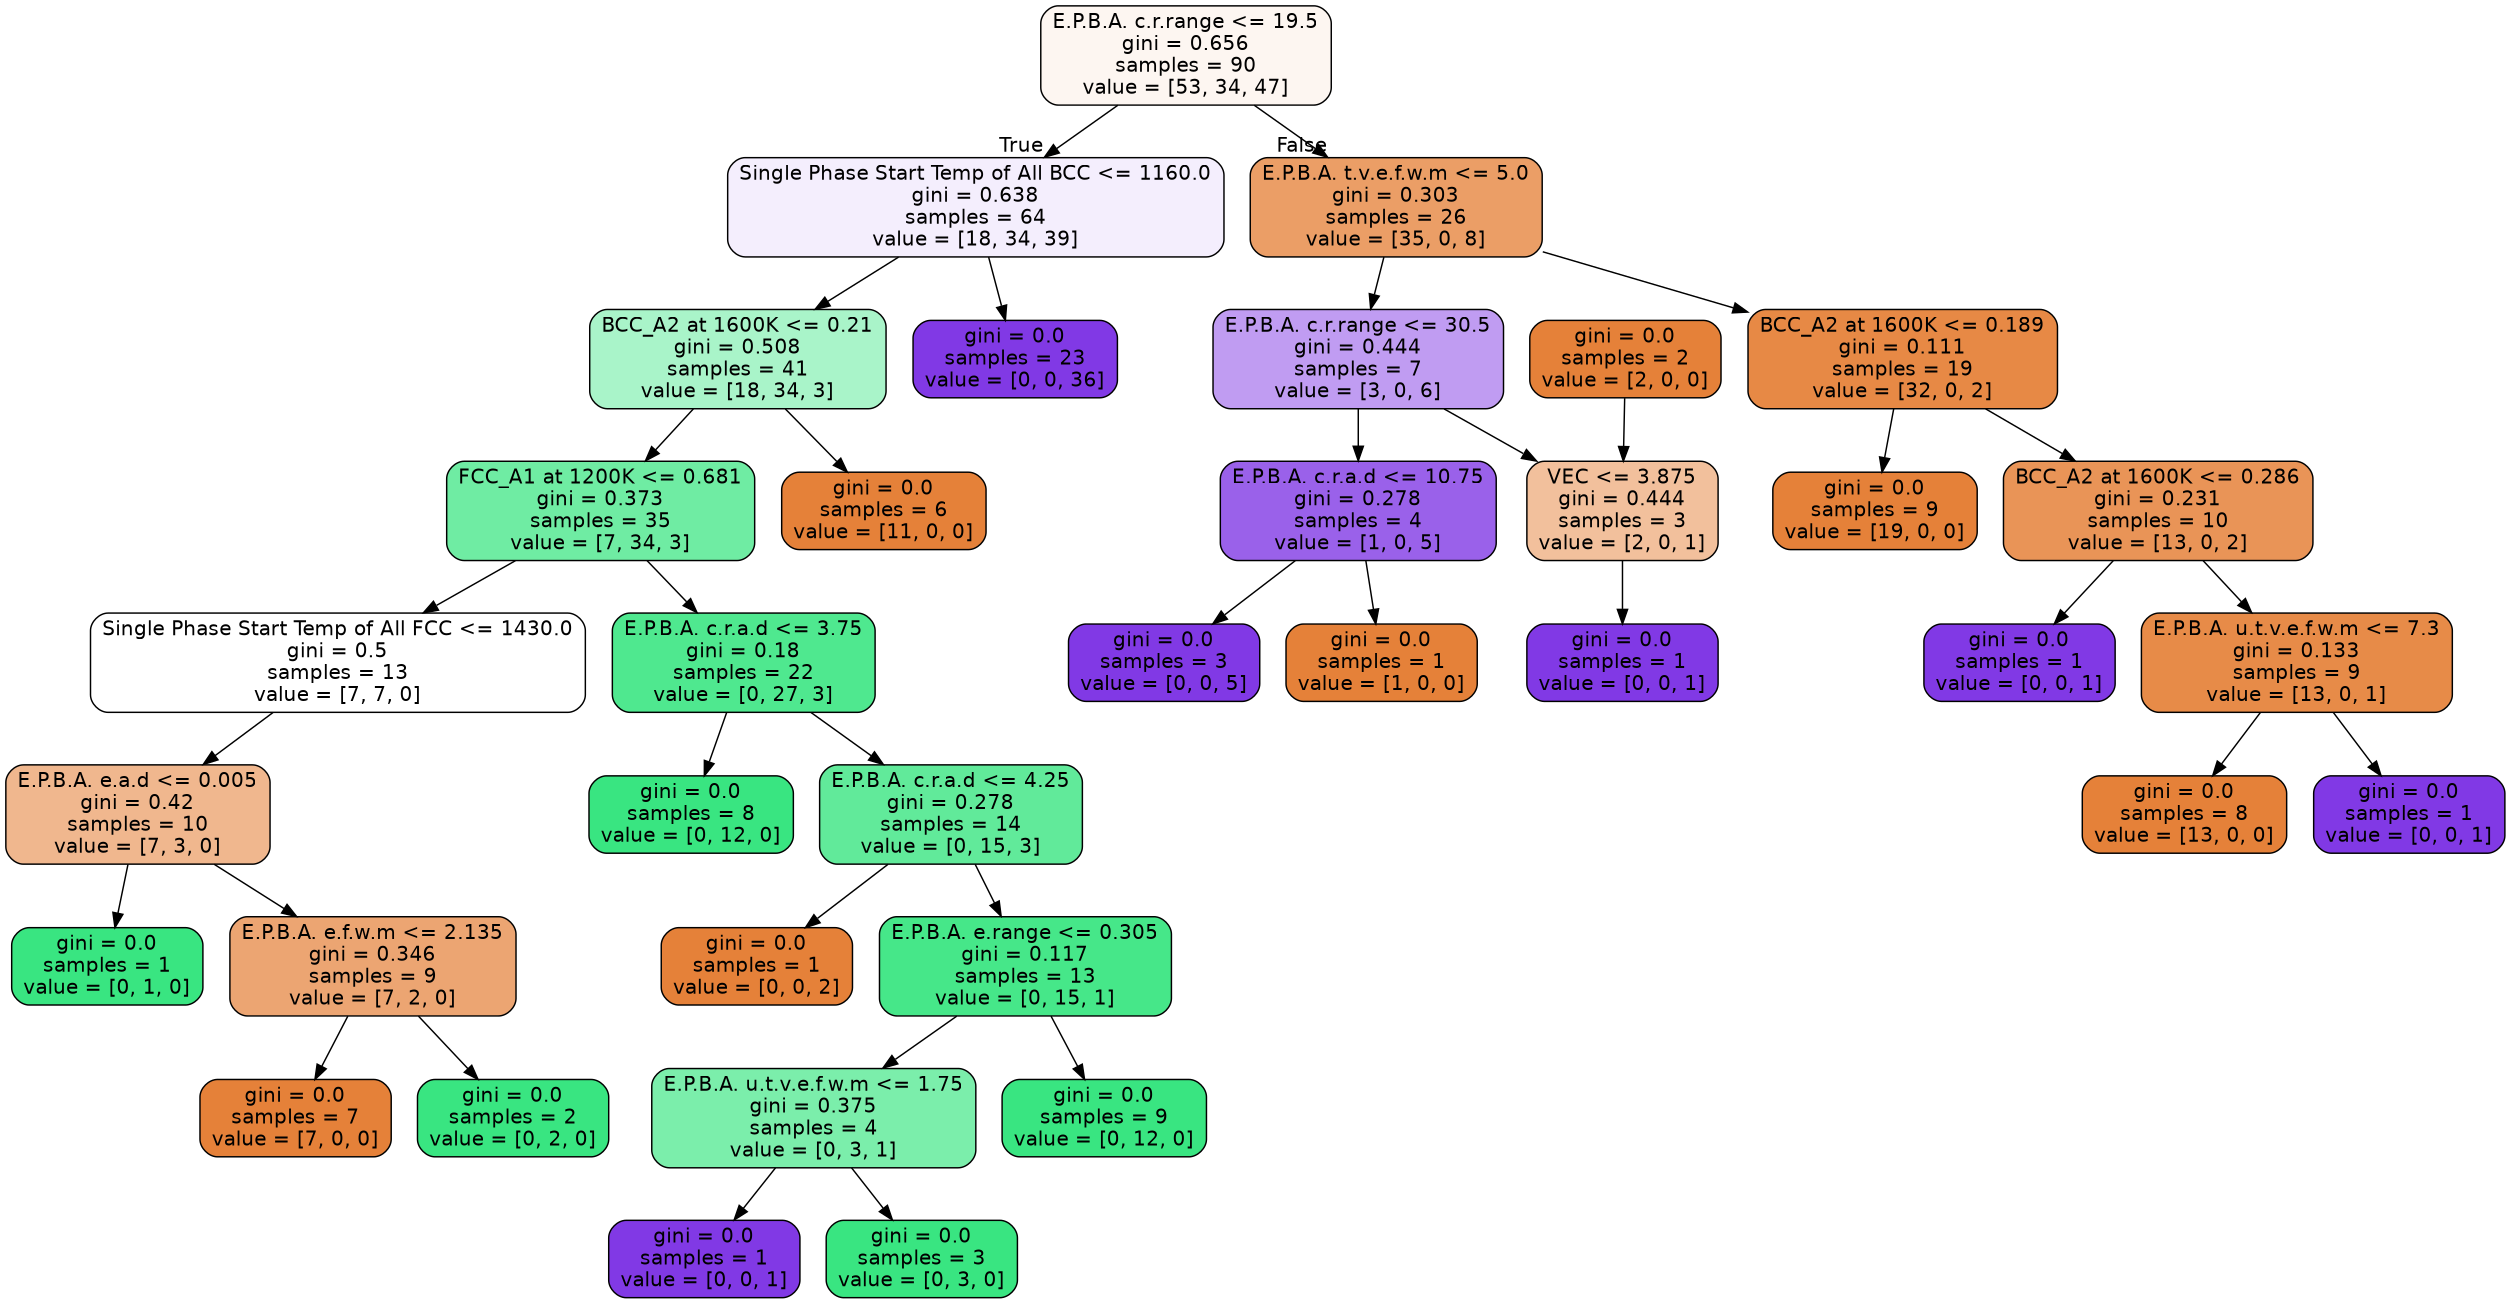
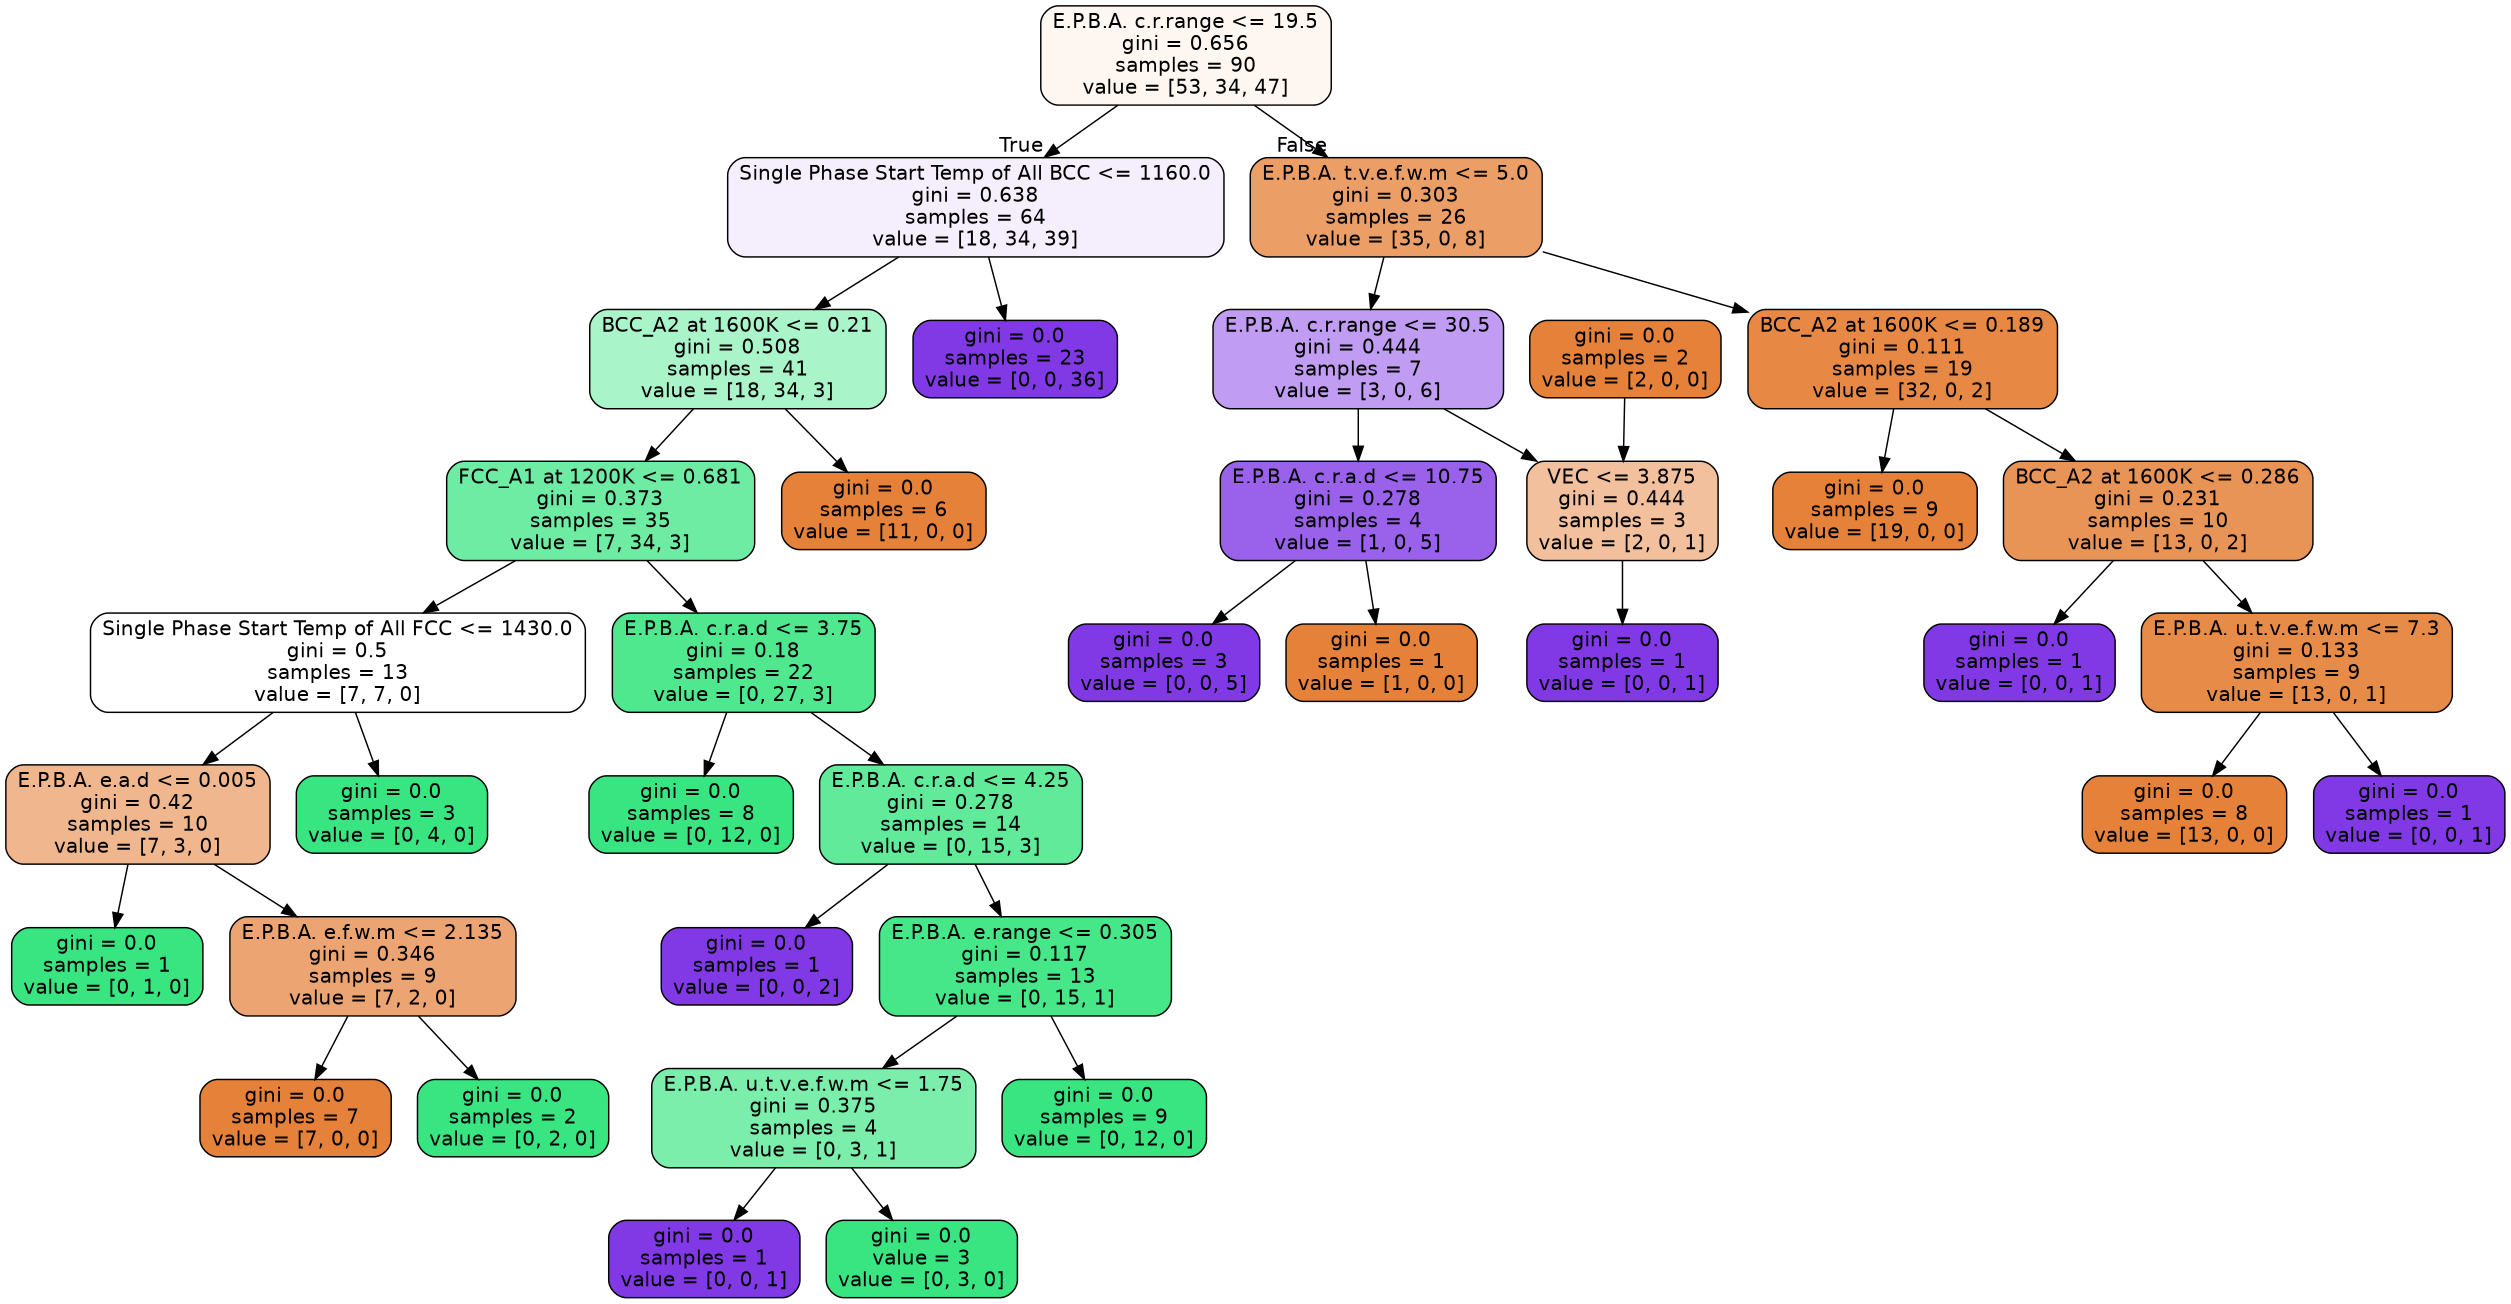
  digraph {
    node [color=black fillcolor="#8139e5" fontname=helvetica shape=box style="filled, rounded"]
    edge [fontname=helvetica]
    n1 [fillcolor="#fdf6f1" label="E.P.B.A. c.r.range <= 19.5\ngini = 0.656\nsamples = 90\nvalue = [53, 34, 47]"]
    n2 [fillcolor="#f4eefd" label="Single Phase Start Temp of All BCC <= 1160.0\ngini = 0.638\nsamples = 64\nvalue = [18, 34, 39]"]
    n3 [fillcolor="#eb9e66" label="E.P.B.A. t.v.e.f.w.m <= 5.0\ngini = 0.303\nsamples = 26\nvalue = [35, 0, 8]"]
    n4 [fillcolor="#a9f4c9" label="BCC_A2 at 1600K <= 0.21\ngini = 0.508\nsamples = 41\nvalue = [18, 34, 3]"]
    n5 [label="gini = 0.0\nsamples = 23\nvalue = [0, 0, 36]"]
    n6 [fillcolor="#c09cf2" label="E.P.B.A. c.r.range <= 30.5\ngini = 0.444\nsamples = 7\nvalue = [3, 0, 6]"]
    n7 [fillcolor="#e78945" label="BCC_A2 at 1600K <= 0.189\ngini = 0.111\nsamples = 19\nvalue = [32, 0, 2]"]
    n8 [fillcolor="#6feca3" label="FCC_A1 at 1200K <= 0.681\ngini = 0.373\nsamples = 35\nvalue = [7, 34, 3]"]
    n9 [fillcolor="#e58139" label="gini = 0.0\nsamples = 6\nvalue = [11, 0, 0]"]
    n10 [fillcolor="#ffffff" label="Single Phase Start Temp of All FCC <= 1430.0\ngini = 0.5\nsamples = 13\nvalue = [7, 7, 0]"]
    n11 [fillcolor="#4fe88f" label="E.P.B.A. c.r.a.d <= 3.75\ngini = 0.18\nsamples = 22\nvalue = [0, 27, 3]"]
    n12 [fillcolor="#f0b78e" label="E.P.B.A. e.a.d <= 0.005\ngini = 0.42\nsamples = 10\nvalue = [7, 3, 0]"]
+   n13 [fillcolor="#39e581" label="gini = 0.0\nsamples = 3\nvalue = [0, 4, 0]"]
    n14 [fillcolor="#39e581" label="gini = 0.0\nsamples = 8\nvalue = [0, 12, 0]"]
    n15 [fillcolor="#61ea9a" label="E.P.B.A. c.r.a.d <= 4.25\ngini = 0.278\nsamples = 14\nvalue = [0, 15, 3]"]
    n16 [fillcolor="#39e581" label="gini = 0.0\nsamples = 1\nvalue = [0, 1, 0]"]
    n17 [fillcolor="#eca572" label="E.P.B.A. e.f.w.m <= 2.135\ngini = 0.346\nsamples = 9\nvalue = [7, 2, 0]"]
    n18 [fillcolor="#e58139" label="gini = 0.0\nsamples = 7\nvalue = [7, 0, 0]"]
    n19 [fillcolor="#39e581" label="gini = 0.0\nsamples = 2\nvalue = [0, 2, 0]"]
-   n20 [fillcolor="#e58139" label="gini = 0.0\nsamples = 1\nvalue = [0, 0, 2]"]
+   n20 [label="gini = 0.0\nsamples = 1\nvalue = [0, 0, 2]"]
    n21 [fillcolor="#46e789" label="E.P.B.A. e.range <= 0.305\ngini = 0.117\nsamples = 13\nvalue = [0, 15, 1]"]
    n22 [fillcolor="#7beeab" label="E.P.B.A. u.t.v.e.f.w.m <= 1.75\ngini = 0.375\nsamples = 4\nvalue = [0, 3, 1]"]
    n23 [fillcolor="#39e581" label="gini = 0.0\nsamples = 9\nvalue = [0, 12, 0]"]
    n24 [label="gini = 0.0\nsamples = 1\nvalue = [0, 0, 1]"]
-   n25 [fillcolor="#39e581" label="gini = 0.0\nsamples = 3\nvalue = [0, 3, 0]"]
+   n25 [fillcolor="#39e581" label="gini = 0.0\nvalue = 3\nvalue = [0, 3, 0]"]
    n26 [fillcolor="#9a61ea" label="E.P.B.A. c.r.a.d <= 10.75\ngini = 0.278\nsamples = 4\nvalue = [1, 0, 5]"]
    n27 [fillcolor="#f2c09c" label="VEC <= 3.875\ngini = 0.444\nsamples = 3\nvalue = [2, 0, 1]"]
    n28 [fillcolor="#e58139" label="gini = 0.0\nsamples = 9\nvalue = [19, 0, 0]"]
    n29 [fillcolor="#e99457" label="BCC_A2 at 1600K <= 0.286\ngini = 0.231\nsamples = 10\nvalue = [13, 0, 2]"]
    n30 [label="gini = 0.0\nsamples = 3\nvalue = [0, 0, 5]"]
    n31 [fillcolor="#e58139" label="gini = 0.0\nsamples = 1\nvalue = [1, 0, 0]"]
    n32 [label="gini = 0.0\nsamples = 1\nvalue = [0, 0, 1]"]
    n33 [fillcolor="#e58139" label="gini = 0.0\nsamples = 2\nvalue = [2, 0, 0]"]
    n34 [label="gini = 0.0\nsamples = 1\nvalue = [0, 0, 1]"]
    n35 [fillcolor="#e78b48" label="E.P.B.A. u.t.v.e.f.w.m <= 7.3\ngini = 0.133\nsamples = 9\nvalue = [13, 0, 1]"]
    n36 [fillcolor="#e58139" label="gini = 0.0\nsamples = 8\nvalue = [13, 0, 0]"]
    n37 [label="gini = 0.0\nsamples = 1\nvalue = [0, 0, 1]"]
    n1 -> n2 [headlabel=True labelangle=45 labeldistance=2.5]
    n1 -> n3 [headlabel=False labelangle=-45 labeldistance=2.5]
    n2 -> n4
    n2 -> n5
    n3 -> n6
    n3 -> n7
    n4 -> n8
    n4 -> n9
    n6 -> n26
    n6 -> n27
    n7 -> n28
    n7 -> n29
    n8 -> n10
    n8 -> n11
    n10 -> n12
+   n10 -> n13
    n11 -> n14
    n11 -> n15
    n12 -> n16
    n12 -> n17
    n15 -> n20
    n15 -> n21
    n17 -> n18
    n17 -> n19
    n21 -> n22
    n21 -> n23
    n22 -> n24
    n22 -> n25
    n26 -> n30
    n26 -> n31
    n27 -> n32
    n29 -> n34
    n29 -> n35
    n33 -> n27
    n35 -> n36
    n35 -> n37
  }
